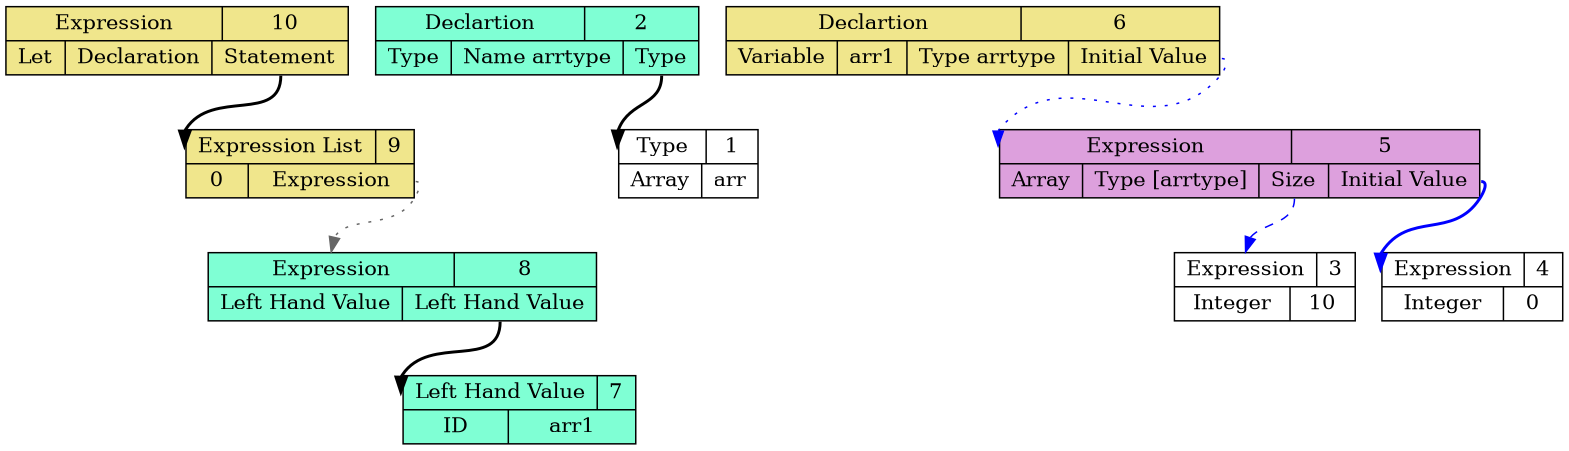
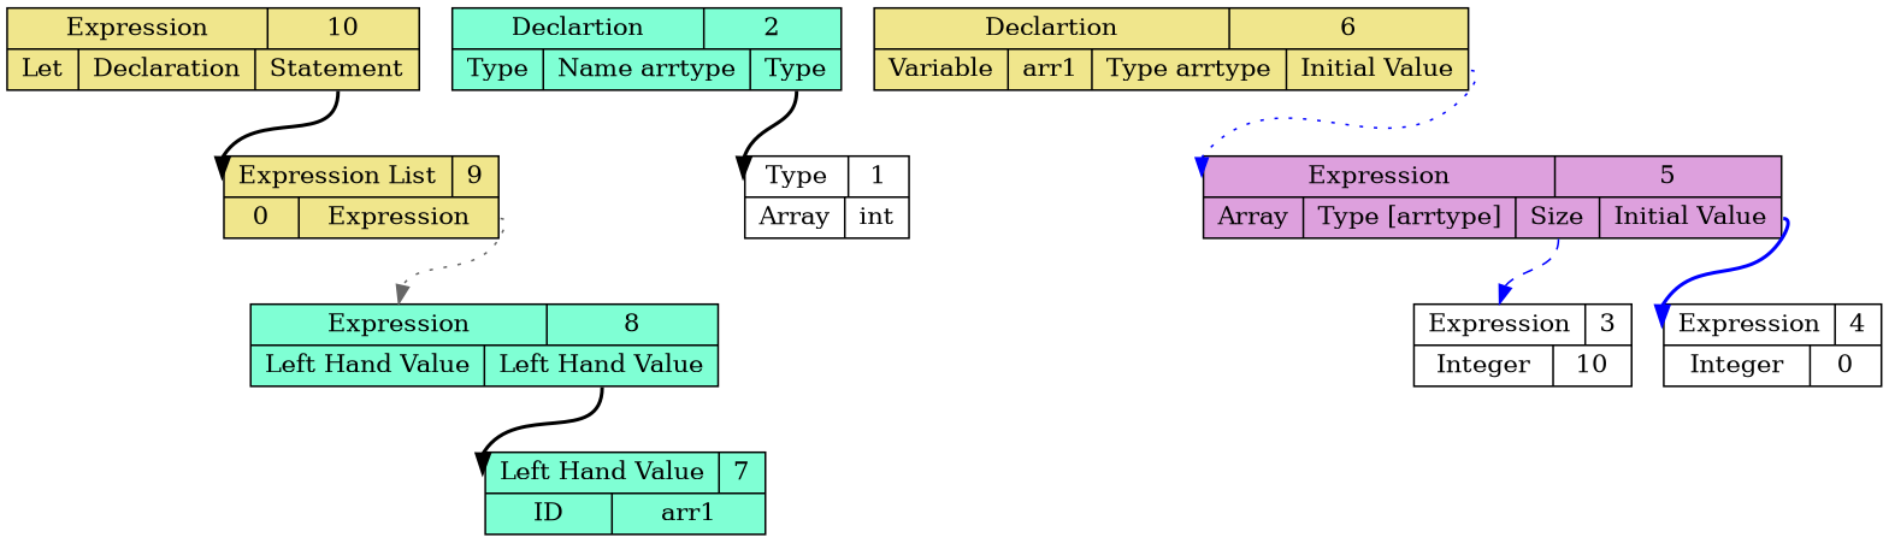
  digraph {
    node [fillcolor=khaki shape=record style=filled]
    edge [color=black headport=ptr style=bold]
    n1 [label="{ { <ptr> Expression | 10 } |{ Let | <dec> Declaration | <stmt> Statement } } "]
    n2 [label="{ { <ptr> Expression List | 9 } | { 0 | <pos0> Expression } }"]
    n3 [fillcolor=aquamarine label="{ { <ptr> Expression | 8 } |{ Left Hand Value | <lval> Left Hand Value} }"]
    n4 [fillcolor=aquamarine label="{ { <ptr> Declartion | 2 } | {Type | Name arrtype | <ty> Type } }"]
-   n5 [fillcolor=white label="{ { <ptr> Type | 1 } | { Array | arr } } "]
+   n5 [fillcolor=white label="{ { <ptr> Type | 1 } | { Array | int } } "]
    n6 [label="{ { <ptr> Declartion | 6 } | {Variable | arr1 | Type arrtype | <initval> Initial Value } }"]
    n7 [fillcolor=plum label="{ { <ptr> Expression | 5 } |{ Array | Type [arrtype] | <sz> Size | <ival> Initial Value} } "]
    n8 [fillcolor=white label="{ { <ptr> Expression | 3 } |{ Integer | 10 } }"]
    n9 [fillcolor=white label="{ { <ptr> Expression | 4 } |{ Integer | 0 } }"]
    n10 [fillcolor=aquamarine label="{ { <ptr> Left Hand Value | 7 } | { ID | arr1 } } "]
    n1 -> n2 [tailport=stmt]
    n2 -> n3 [color=gray40 style=dotted tailport=pos0]
    n3 -> n10 [tailport=lval]
    n4 -> n5 [tailport=ty]
    n6 -> n7 [color=blue style=dotted tailport=initval]
    n7 -> n8 [color=blue style=dashed tailport=sz]
    n7 -> n9 [color=blue tailport=ival]
  }
